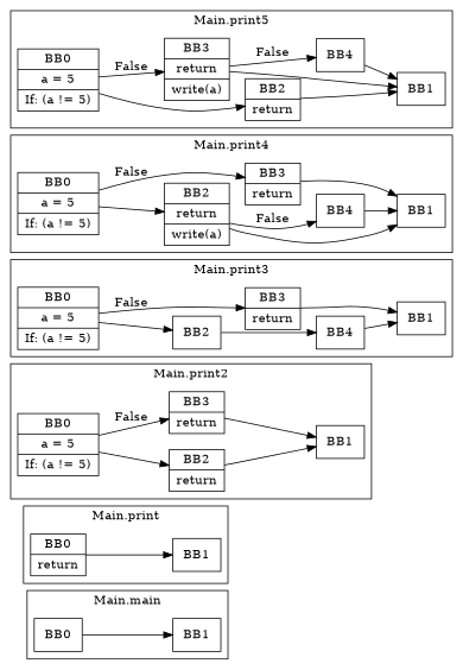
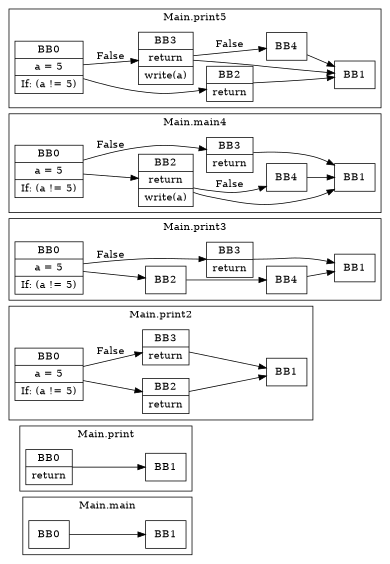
  digraph {
    rankdir=LR
    node [shape=record]
    n1 [label=BB0]
    n2 [label=BB1]
    n3 [label="BB0|return"]
    n4 [label=BB1]
    n5 [label="BB0|a = 5|If: (a != 5)"]
    n6 [label="BB2|return"]
    n7 [label="BB3|return"]
    n8 [label=BB1]
    n9 [label="BB0|a = 5|If: (a != 5)"]
    n10 [label=BB2]
    n11 [label="BB3|return"]
    n12 [label=BB4]
    n13 [label=BB1]
    n14 [label="BB0|a = 5|If: (a != 5)"]
    n15 [label="BB2|return|write(a)"]
    n16 [label="BB3|return"]
    n17 [label=BB1]
    n18 [label=BB4]
    n19 [label="BB0|a = 5|If: (a != 5)"]
    n20 [label="BB2|return"]
    n21 [label="BB3|return|write(a)"]
    n22 [label=BB1]
    n23 [label=BB4]
    subgraph cluster_1 {
      label="Main.main"
      n1
      n2
    }
    subgraph cluster_2 {
      label="Main.print"
      n3
      n4
    }
    subgraph cluster_3 {
      label="Main.print2"
      n5
      n6
      n7
      n8
    }
    subgraph cluster_4 {
      label="Main.print3"
      n9
      n10
      n11
      n12
      n13
    }
    subgraph cluster_5 {
-     label="Main.print4"
+     label="Main.main4"
      n14
      n15
      n16
      n17
      n18
    }
    subgraph cluster_6 {
      label="Main.print5"
      n19
      n20
      n21
      n22
      n23
    }
    n1 -> n2
    n3 -> n4
    n5 -> n6
    n5 -> n7 [label=False]
    n6 -> n8
    n7 -> n8
    n9 -> n10
    n9 -> n11 [label=False]
    n10 -> n12
    n11 -> n13
    n12 -> n13
    n14 -> n15
    n14 -> n16 [label=False]
    n15 -> n17
    n15 -> n18 [label=False]
    n16 -> n17
    n18 -> n17
    n19 -> n20
    n19 -> n21 [label=False]
    n20 -> n22
    n21 -> n22
    n21 -> n23 [label=False]
    n23 -> n22
  }
